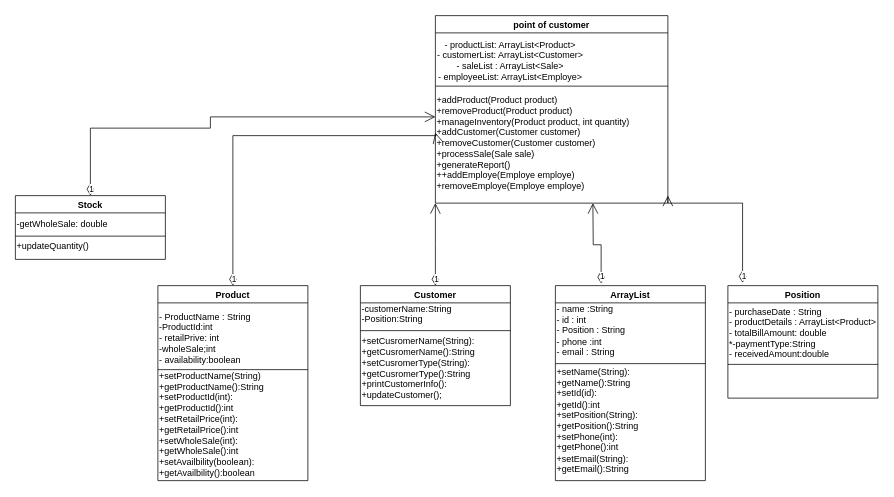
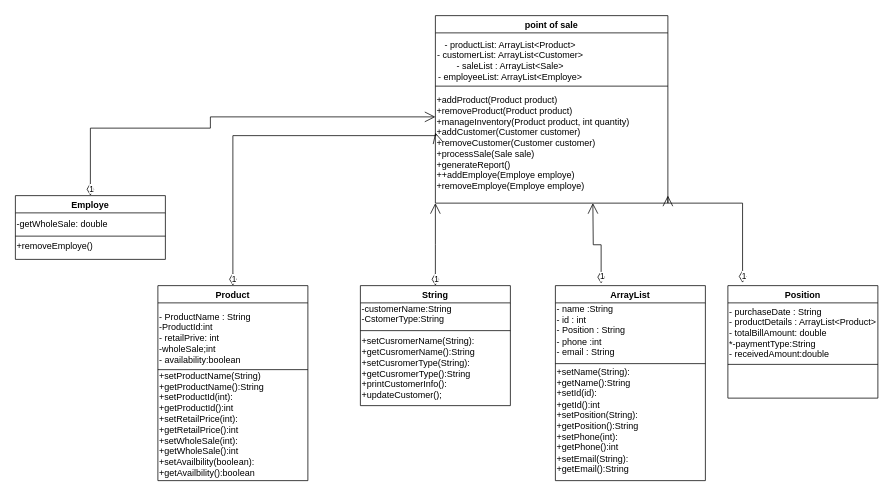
  <mxCell id="0" />
  <mxCell id="1" parent="0" />
- <mxCell id="2" value="point of customer" style="swimlane;strokeColor=default;" vertex="1" parent="1"><mxGeometry x="580" y="20" width="310" height="250" as="geometry"><mxRectangle x="330" y="50" width="90" height="30" as="alternateBounds" /></mxGeometry></mxCell>
+ <mxCell id="2" value="point of sale" style="swimlane;strokeColor=default;" vertex="1" parent="1"><mxGeometry x="580" y="20" width="310" height="250" as="geometry"><mxRectangle x="330" y="50" width="90" height="30" as="alternateBounds" /></mxGeometry></mxCell>
  <mxCell id="3" value="- productList: ArrayList&amp;lt;Product&amp;gt;&lt;div&gt;- customerList: ArrayList&amp;lt;Customer&amp;gt;&lt;br&gt;&lt;/div&gt;&lt;div&gt;- saleList : ArrayList&amp;lt;Sale&amp;gt;&lt;br&gt;&lt;/div&gt;&lt;div&gt;- employeeList: ArrayList&amp;lt;Employe&amp;gt;&lt;br&gt;&lt;/div&gt;" style="text;strokeColor=none;align=center;fillColor=none;html=1;verticalAlign=middle;whiteSpace=wrap;rounded=0;" vertex="1" parent="2"><mxGeometry y="30" width="200" height="60" as="geometry" /></mxCell>
  <mxCell id="4" value="" style="line;strokeWidth=1;fillColor=none;align=left;verticalAlign=middle;spacingTop=-1;spacingLeft=3;spacingRight=3;rotatable=0;labelPosition=right;points=[];portConstraint=eastwest;strokeColor=inherit;" vertex="1" parent="2"><mxGeometry y="90" width="310" height="8" as="geometry" /></mxCell>
  <mxCell id="5" value="+addProduct(Product product)&lt;div&gt;+removeProduct(Product product)&lt;br&gt;&lt;div&gt;+manageInventory(Product product, int quantity)&lt;/div&gt;&lt;div&gt;+addCustomer(Customer customer)&lt;/div&gt;&lt;div&gt;+removeCustomer(Customer customer)&lt;br&gt;&lt;/div&gt;&lt;div&gt;+processSale(Sale sale)&lt;/div&gt;&lt;div&gt;+generateReport()&lt;br&gt;&lt;/div&gt;&lt;div&gt;+&lt;span style=&quot;background-color: initial;&quot;&gt;+addEmploye(Employe employe)&lt;/span&gt;&lt;/div&gt;&lt;div&gt;+removeEmploye(Employe employe)&lt;span style=&quot;background-color: initial;&quot;&gt;&lt;br&gt;&lt;/span&gt;&lt;/div&gt;&lt;/div&gt;" style="text;strokeColor=none;align=left;fillColor=none;html=1;verticalAlign=middle;whiteSpace=wrap;rounded=0;" vertex="1" parent="2"><mxGeometry y="100" width="310" height="140" as="geometry" /></mxCell>
  <mxCell id="6" value="Product" style="swimlane;" vertex="1" parent="1"><mxGeometry x="210" y="380" width="200" height="260" as="geometry" /></mxCell>
  <mxCell id="7" value="- ProductName : String&lt;div&gt;-ProductId:int&lt;/div&gt;&lt;div&gt;- retailPrive: int&lt;/div&gt;&lt;div&gt;-wholeSale;int&lt;/div&gt;&lt;div&gt;- availability:boolean&lt;/div&gt;" style="text;strokeColor=none;align=left;fillColor=none;html=1;verticalAlign=middle;whiteSpace=wrap;rounded=0;" vertex="1" parent="6"><mxGeometry y="30" width="200" height="80" as="geometry" /></mxCell>
  <mxCell id="8" value="" style="line;strokeWidth=1;fillColor=none;align=left;verticalAlign=middle;spacingTop=-1;spacingLeft=3;spacingRight=3;rotatable=0;labelPosition=right;points=[];portConstraint=eastwest;strokeColor=inherit;" vertex="1" parent="6"><mxGeometry y="108" width="200" height="8" as="geometry" /></mxCell>
  <mxCell id="9" value="+setProductName(String)&lt;div&gt;+getProductName():String&lt;/div&gt;&lt;div&gt;+setProductId(int):&lt;/div&gt;&lt;div&gt;+getProductId():int&lt;/div&gt;&lt;div&gt;+setRetailPrice(int):&lt;/div&gt;&lt;div&gt;+getRetailPrice():int&lt;/div&gt;&lt;div&gt;+setWholeSale(int):&lt;/div&gt;&lt;div&gt;+getWholeSale():int&lt;/div&gt;&lt;div&gt;+setAvailbility(boolean):&lt;/div&gt;&lt;div&gt;+getAvailbility():boolean&lt;/div&gt;" style="text;strokeColor=none;align=left;fillColor=none;html=1;verticalAlign=middle;whiteSpace=wrap;rounded=0;" vertex="1" parent="6"><mxGeometry y="110" width="200" height="150" as="geometry" /></mxCell>
- <mxCell id="10" value="Customer" style="swimlane;" vertex="1" parent="1"><mxGeometry x="480" y="380" width="200" height="160" as="geometry" /></mxCell>
- <mxCell id="11" value="-customerName:String&lt;div&gt;-Position:String&lt;/div&gt;&lt;div&gt;&lt;br&gt;&lt;/div&gt;" style="text;strokeColor=none;align=left;fillColor=none;html=1;verticalAlign=middle;whiteSpace=wrap;rounded=0;" vertex="1" parent="10"><mxGeometry y="30" width="200" height="30" as="geometry" /></mxCell>
+ <mxCell id="10" value="String" style="swimlane;" vertex="1" parent="1"><mxGeometry x="480" y="380" width="200" height="160" as="geometry" /></mxCell>
+ <mxCell id="11" value="-customerName:String&lt;div&gt;-CstomerType:String&lt;/div&gt;&lt;div&gt;&lt;br&gt;&lt;/div&gt;" style="text;strokeColor=none;align=left;fillColor=none;html=1;verticalAlign=middle;whiteSpace=wrap;rounded=0;" vertex="1" parent="10"><mxGeometry y="30" width="200" height="30" as="geometry" /></mxCell>
  <mxCell id="12" value="" style="line;strokeWidth=1;fillColor=none;align=left;verticalAlign=middle;spacingTop=-1;spacingLeft=3;spacingRight=3;rotatable=0;labelPosition=right;points=[];portConstraint=eastwest;strokeColor=inherit;" vertex="1" parent="10"><mxGeometry y="56" width="200" height="8" as="geometry" /></mxCell>
  <mxCell id="13" value="+setCusromerName(String):&lt;div&gt;+getCusromerName():String&lt;br&gt;&lt;/div&gt;&lt;div&gt;+setCusromerType(String):&lt;br&gt;&lt;/div&gt;&lt;div&gt;+getCusromerType():String&lt;br&gt;&lt;/div&gt;&lt;div&gt;+printCustomerInfo():&lt;/div&gt;&lt;div&gt;+updateCustomer();&lt;/div&gt;" style="text;html=1;align=left;verticalAlign=middle;resizable=0;points=[];autosize=1;strokeColor=none;fillColor=none;" vertex="1" parent="10"><mxGeometry y="60" width="170" height="100" as="geometry" /></mxCell>
  <mxCell id="14" value="ArrayList" style="swimlane;" vertex="1" parent="1"><mxGeometry x="740" y="380" width="200" height="260" as="geometry" /></mxCell>
  <mxCell id="15" value="- name :String&lt;div&gt;- id : int&lt;/div&gt;&lt;div&gt;- Position : String&lt;/div&gt;&lt;div&gt;&lt;span style=&quot;background-color: initial;&quot;&gt;- phone :int&amp;nbsp;&lt;/span&gt;&lt;/div&gt;&lt;div&gt;&lt;span style=&quot;background-color: initial;&quot;&gt;- email : String&lt;/span&gt;&lt;/div&gt;" style="text;strokeColor=none;align=left;fillColor=none;html=1;verticalAlign=middle;whiteSpace=wrap;rounded=0;" vertex="1" parent="14"><mxGeometry y="20" width="200" height="80" as="geometry" /></mxCell>
  <mxCell id="16" value="" style="line;strokeWidth=1;fillColor=none;align=left;verticalAlign=middle;spacingTop=-1;spacingLeft=3;spacingRight=3;rotatable=0;labelPosition=right;points=[];portConstraint=eastwest;strokeColor=inherit;" vertex="1" parent="14"><mxGeometry y="100" width="200" height="8" as="geometry" /></mxCell>
  <mxCell id="17" value="+setName(String):&lt;div&gt;+getName():String&lt;/div&gt;&lt;div&gt;+setId(id):&lt;/div&gt;&lt;div&gt;+getId():int&lt;/div&gt;&lt;div&gt;+setPosition(String):&lt;/div&gt;&lt;div&gt;+getPosition():String&lt;/div&gt;&lt;div&gt;+setPhone(int):&lt;/div&gt;&lt;div&gt;+getPhone():int&lt;/div&gt;&lt;div&gt;+setEmail(String):&lt;/div&gt;&lt;div&gt;+getEmail():String&lt;/div&gt;" style="text;html=1;align=left;verticalAlign=middle;resizable=0;points=[];autosize=1;strokeColor=none;fillColor=none;" vertex="1" parent="1"><mxGeometry x="740" y="480" width="130" height="160" as="geometry" /></mxCell>
  <mxCell id="18" value="Position" style="swimlane;" vertex="1" parent="1"><mxGeometry x="970" y="380" width="200" height="150" as="geometry" /></mxCell>
  <mxCell id="19" value="- purchaseDate : String&lt;div&gt;- productDetails : ArrayList&amp;lt;Product&amp;gt;&lt;br&gt;&lt;/div&gt;&lt;div&gt;-&amp;nbsp;totalBillAmount: double&lt;/div&gt;&lt;div&gt;*-paymentType:String&lt;/div&gt;&lt;div&gt;-&amp;nbsp;receivedAmount:double&lt;/div&gt;" style="text;strokeColor=none;align=left;fillColor=none;html=1;verticalAlign=middle;whiteSpace=wrap;rounded=0;fontStyle=0" vertex="1" parent="18"><mxGeometry y="26" width="200" height="74" as="geometry" /></mxCell>
  <mxCell id="20" value="" style="line;strokeWidth=1;fillColor=none;align=left;verticalAlign=middle;spacingTop=-1;spacingLeft=3;spacingRight=3;rotatable=0;labelPosition=right;points=[];portConstraint=eastwest;strokeColor=inherit;" vertex="1" parent="18"><mxGeometry y="101" width="200" height="8" as="geometry" /></mxCell>
- <mxCell id="21" value="Stock" style="swimlane;" vertex="1" parent="1"><mxGeometry x="20" y="260" width="200" height="85" as="geometry" /></mxCell>
+ <mxCell id="21" value="Employe" style="swimlane;" vertex="1" parent="1"><mxGeometry x="20" y="260" width="200" height="85" as="geometry" /></mxCell>
  <mxCell id="22" value="-getWholeSale: double" style="text;strokeColor=none;align=left;fillColor=none;html=1;verticalAlign=middle;whiteSpace=wrap;rounded=0;" vertex="1" parent="21"><mxGeometry y="25" width="200" height="25" as="geometry" /></mxCell>
  <mxCell id="23" value="" style="line;strokeWidth=1;fillColor=none;align=left;verticalAlign=middle;spacingTop=-1;spacingLeft=3;spacingRight=3;rotatable=0;labelPosition=right;points=[];portConstraint=eastwest;strokeColor=inherit;" vertex="1" parent="21"><mxGeometry y="50" width="200" height="8" as="geometry" /></mxCell>
- <mxCell id="24" value="+updateQuantity()&lt;div&gt;&lt;br&gt;&lt;/div&gt;" style="text;strokeColor=none;align=left;fillColor=none;html=1;verticalAlign=middle;whiteSpace=wrap;rounded=0;" vertex="1" parent="21"><mxGeometry y="58" width="200" height="32" as="geometry" /></mxCell>
+ <mxCell id="24" value="+removeEmploye()&lt;div&gt;&lt;br&gt;&lt;/div&gt;" style="text;strokeColor=none;align=left;fillColor=none;html=1;verticalAlign=middle;whiteSpace=wrap;rounded=0;" vertex="1" parent="21"><mxGeometry y="58" width="200" height="32" as="geometry" /></mxCell>
  <mxCell id="25" value="1" style="endArrow=open;html=1;endSize=12;startArrow=diamondThin;startSize=14;startFill=0;edgeStyle=orthogonalEdgeStyle;align=left;verticalAlign=bottom;rounded=0;entryX=0;entryY=0.25;entryDx=0;entryDy=0;" edge="1" parent="21" target="5"><mxGeometry x="-1" y="3" relative="1" as="geometry"><mxPoint x="100" as="sourcePoint" /><mxPoint x="260" as="targetPoint" /><Array as="points"><mxPoint x="100" y="-90" /><mxPoint x="260" y="-90" /><mxPoint x="260" y="-105" /></Array></mxGeometry></mxCell>
  <mxCell id="26" value="1" style="endArrow=open;html=1;endSize=12;startArrow=diamondThin;startSize=14;startFill=0;edgeStyle=orthogonalEdgeStyle;align=left;verticalAlign=bottom;rounded=0;exitX=0.5;exitY=0;exitDx=0;exitDy=0;" edge="1" parent="1" source="6"><mxGeometry x="-1" y="3" relative="1" as="geometry"><mxPoint x="290" y="300" as="sourcePoint" /><mxPoint x="580" y="176" as="targetPoint" /><Array as="points"><mxPoint x="310" y="180" /><mxPoint x="581" y="180" /></Array></mxGeometry></mxCell>
  <mxCell id="27" value="1" style="endArrow=open;html=1;endSize=12;startArrow=diamondThin;startSize=14;startFill=0;edgeStyle=orthogonalEdgeStyle;align=left;verticalAlign=bottom;rounded=0;exitX=0.5;exitY=0;exitDx=0;exitDy=0;" edge="1" parent="1" source="10"><mxGeometry x="-1" y="3" relative="1" as="geometry"><mxPoint x="570" y="340" as="sourcePoint" /><mxPoint x="580" y="270" as="targetPoint" /></mxGeometry></mxCell>
  <mxCell id="28" value="1" style="endArrow=open;html=1;endSize=12;startArrow=diamondThin;startSize=14;startFill=0;edgeStyle=orthogonalEdgeStyle;align=left;verticalAlign=bottom;rounded=0;exitX=0.305;exitY=-0.011;exitDx=0;exitDy=0;exitPerimeter=0;" edge="1" parent="1" source="14"><mxGeometry x="-1" y="3" relative="1" as="geometry"><mxPoint x="520" y="300" as="sourcePoint" /><mxPoint x="790" y="270" as="targetPoint" /></mxGeometry></mxCell>
  <mxCell id="29" value="1" style="endArrow=open;html=1;endSize=12;startArrow=diamondThin;startSize=14;startFill=0;edgeStyle=orthogonalEdgeStyle;align=left;verticalAlign=bottom;rounded=0;exitX=0.098;exitY=-0.025;exitDx=0;exitDy=0;exitPerimeter=0;entryX=1;entryY=1;entryDx=0;entryDy=0;" edge="1" parent="1" source="18" target="5"><mxGeometry x="-1" y="3" relative="1" as="geometry"><mxPoint x="920" y="300" as="sourcePoint" /><mxPoint x="1080" y="300" as="targetPoint" /><Array as="points"><mxPoint x="990" y="270" /><mxPoint x="890" y="270" /></Array></mxGeometry></mxCell>
